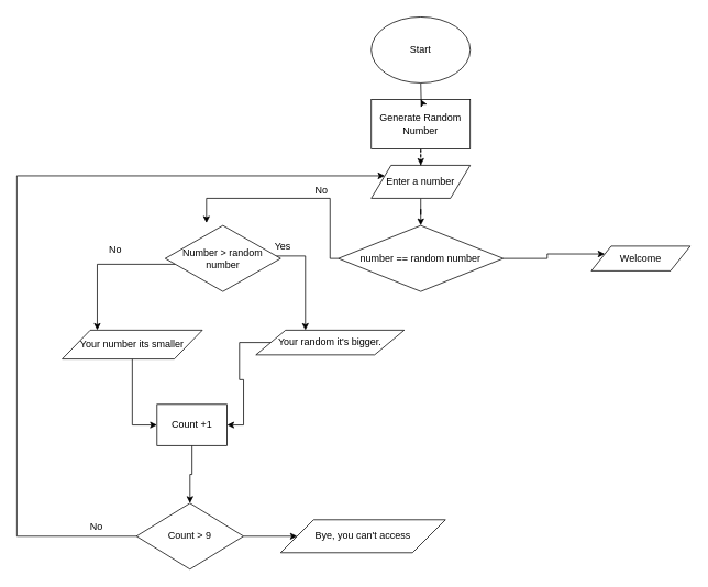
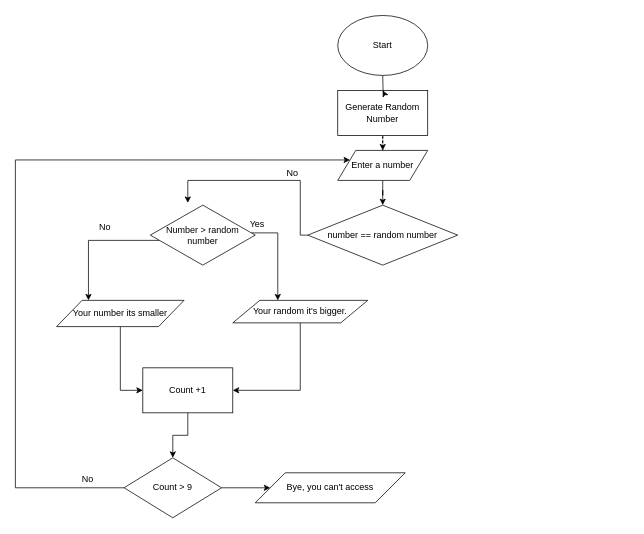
  <mxCell id="0" />
  <mxCell id="1" parent="0" />
  <mxCell id="2" style="edgeStyle=orthogonalEdgeStyle;rounded=0;orthogonalLoop=1;jettySize=auto;html=1;dashed=1;" edge="1" parent="1" source="3" target="7"><mxGeometry relative="1" as="geometry" /></mxCell>
  <mxCell id="3" value="Generate Random Number" style="rounded=0;whiteSpace=wrap;html=1;" vertex="1" parent="1"><mxGeometry x="450" y="120" width="120" height="60" as="geometry" /></mxCell>
  <mxCell id="4" style="edgeStyle=orthogonalEdgeStyle;rounded=0;orthogonalLoop=1;jettySize=auto;html=1;" edge="1" parent="1" target="3"><mxGeometry relative="1" as="geometry"><mxPoint x="510" y="100" as="sourcePoint" /></mxGeometry></mxCell>
  <mxCell id="5" value="Start" style="ellipse;whiteSpace=wrap;html=1;" vertex="1" parent="1"><mxGeometry x="450" y="20" width="120" height="80" as="geometry" /></mxCell>
  <mxCell id="6" style="edgeStyle=orthogonalEdgeStyle;rounded=0;orthogonalLoop=1;jettySize=auto;html=1;" edge="1" parent="1" source="7" target="10"><mxGeometry relative="1" as="geometry" /></mxCell>
  <mxCell id="7" value="Enter a number" style="shape=parallelogram;perimeter=parallelogramPerimeter;whiteSpace=wrap;html=1;" vertex="1" parent="1"><mxGeometry x="450" y="200" width="120" height="40" as="geometry" /></mxCell>
- <mxCell id="8" style="edgeStyle=orthogonalEdgeStyle;rounded=0;orthogonalLoop=1;jettySize=auto;html=1;entryX=0;entryY=0.25;entryDx=0;entryDy=0;" edge="1" parent="1" source="10" target="15"><mxGeometry relative="1" as="geometry" /></mxCell>
  <mxCell id="9" style="edgeStyle=orthogonalEdgeStyle;rounded=0;orthogonalLoop=1;jettySize=auto;html=1;" edge="1" parent="1" source="10"><mxGeometry relative="1" as="geometry"><mxPoint x="250" y="270" as="targetPoint" /><Array as="points"><mxPoint x="400" y="313" /><mxPoint x="400" y="240" /><mxPoint x="250" y="240" /></Array></mxGeometry></mxCell>
  <mxCell id="10" value="number == random number" style="rhombus;whiteSpace=wrap;html=1;" vertex="1" parent="1"><mxGeometry x="410" y="273" width="200" height="80" as="geometry" /></mxCell>
  <mxCell id="11" style="edgeStyle=orthogonalEdgeStyle;rounded=0;orthogonalLoop=1;jettySize=auto;html=1;" edge="1" parent="1" source="13" target="17"><mxGeometry relative="1" as="geometry"><Array as="points"><mxPoint x="370" y="310" /></Array></mxGeometry></mxCell>
  <mxCell id="12" style="edgeStyle=orthogonalEdgeStyle;rounded=0;orthogonalLoop=1;jettySize=auto;html=1;entryX=0.75;entryY=1;entryDx=0;entryDy=0;" edge="1" parent="1" source="13" target="19"><mxGeometry relative="1" as="geometry"><Array as="points"><mxPoint x="118" y="320" /></Array></mxGeometry></mxCell>
  <mxCell id="13" value="Number &amp;gt; random number" style="rhombus;whiteSpace=wrap;html=1;" vertex="1" parent="1"><mxGeometry x="200" y="273" width="140" height="80" as="geometry" /></mxCell>
  <mxCell id="14" value="No" style="text;html=1;resizable=0;points=[];autosize=1;align=left;verticalAlign=top;spacingTop=-4;" vertex="1" parent="1"><mxGeometry x="380" y="220" width="30" height="20" as="geometry" /></mxCell>
- <mxCell id="15" value="Welcome" style="shape=parallelogram;perimeter=parallelogramPerimeter;whiteSpace=wrap;html=1;" vertex="1" parent="1"><mxGeometry x="717" y="298" width="120" height="30" as="geometry" /></mxCell>
  <mxCell id="16" style="edgeStyle=orthogonalEdgeStyle;rounded=0;orthogonalLoop=1;jettySize=auto;html=1;entryX=1;entryY=0.5;entryDx=0;entryDy=0;" edge="1" parent="1" source="17" target="23"><mxGeometry relative="1" as="geometry" /></mxCell>
  <mxCell id="17" value="Your random it's bigger." style="shape=parallelogram;perimeter=parallelogramPerimeter;whiteSpace=wrap;html=1;" vertex="1" parent="1"><mxGeometry x="310" y="400" width="180" height="30" as="geometry" /></mxCell>
  <mxCell id="18" style="edgeStyle=orthogonalEdgeStyle;rounded=0;orthogonalLoop=1;jettySize=auto;html=1;entryX=0;entryY=0.5;entryDx=0;entryDy=0;" edge="1" parent="1" source="19" target="23"><mxGeometry relative="1" as="geometry" /></mxCell>
  <mxCell id="19" value="Your number its smaller" style="shape=parallelogram;perimeter=parallelogramPerimeter;whiteSpace=wrap;html=1;direction=west;" vertex="1" parent="1"><mxGeometry x="75" y="400" width="170" height="35" as="geometry" /></mxCell>
  <mxCell id="20" value="No" style="text;html=1;resizable=0;points=[];autosize=1;align=left;verticalAlign=top;spacingTop=-4;" vertex="1" parent="1"><mxGeometry x="130" y="293" width="30" height="20" as="geometry" /></mxCell>
  <mxCell id="21" value="Yes" style="text;html=1;resizable=0;points=[];autosize=1;align=left;verticalAlign=top;spacingTop=-4;" vertex="1" parent="1"><mxGeometry x="331" y="289" width="40" height="20" as="geometry" /></mxCell>
  <mxCell id="22" style="edgeStyle=orthogonalEdgeStyle;rounded=0;orthogonalLoop=1;jettySize=auto;html=1;entryX=0.5;entryY=0;entryDx=0;entryDy=0;" edge="1" parent="1" source="23" target="26"><mxGeometry relative="1" as="geometry" /></mxCell>
- <mxCell id="23" value="Count +1" style="rounded=0;whiteSpace=wrap;html=1;" vertex="1" parent="1"><mxGeometry x="190" y="490" width="85" height="50" as="geometry" /></mxCell>
+ <mxCell id="23" value="Count +1" style="rounded=0;whiteSpace=wrap;html=1;" vertex="1" parent="1"><mxGeometry x="190" y="490" width="120" height="60" as="geometry" /></mxCell>
  <mxCell id="24" style="edgeStyle=orthogonalEdgeStyle;rounded=0;orthogonalLoop=1;jettySize=auto;html=1;entryX=0;entryY=0.25;entryDx=0;entryDy=0;" edge="1" parent="1" source="26" target="7"><mxGeometry relative="1" as="geometry"><Array as="points"><mxPoint x="20" y="650" /><mxPoint x="20" y="213" /></Array></mxGeometry></mxCell>
  <mxCell id="25" style="edgeStyle=orthogonalEdgeStyle;rounded=0;orthogonalLoop=1;jettySize=auto;html=1;" edge="1" parent="1" source="26" target="28"><mxGeometry relative="1" as="geometry" /></mxCell>
  <mxCell id="26" value="Count &amp;gt; 9" style="rhombus;whiteSpace=wrap;html=1;" vertex="1" parent="1"><mxGeometry x="165" y="610" width="130" height="80" as="geometry" /></mxCell>
  <mxCell id="27" value="No" style="text;html=1;resizable=0;points=[];autosize=1;align=left;verticalAlign=top;spacingTop=-4;" vertex="1" parent="1"><mxGeometry x="107" y="629" width="30" height="20" as="geometry" /></mxCell>
  <mxCell id="28" value="Bye, you can't access" style="shape=parallelogram;perimeter=parallelogramPerimeter;whiteSpace=wrap;html=1;" vertex="1" parent="1"><mxGeometry x="340" y="630" width="200" height="40" as="geometry" /></mxCell>
